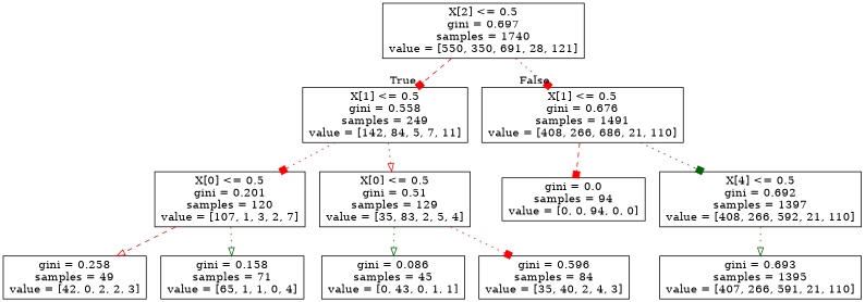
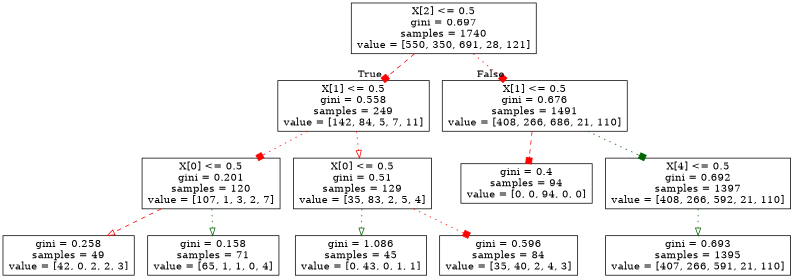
  digraph {
    node [shape=box]
    edge [arrowhead=box color=red style=dotted]
    n1 [label="X[2] <= 0.5\ngini = 0.697\nsamples = 1740\nvalue = [550, 350, 691, 28, 121]"]
    n2 [label="X[1] <= 0.5\ngini = 0.558\nsamples = 249\nvalue = [142, 84, 5, 7, 11]"]
    n3 [label="X[1] <= 0.5\ngini = 0.676\nsamples = 1491\nvalue = [408, 266, 686, 21, 110]"]
    n4 [label="X[0] <= 0.5\ngini = 0.201\nsamples = 120\nvalue = [107, 1, 3, 2, 7]"]
    n5 [label="X[0] <= 0.5\ngini = 0.51\nsamples = 129\nvalue = [35, 83, 2, 5, 4]"]
-   n6 [label="gini = 0.0\nsamples = 94\nvalue = [0, 0, 94, 0, 0]"]
+   n6 [label="gini = 0.4\nsamples = 94\nvalue = [0, 0, 94, 0, 0]"]
    n7 [label="X[4] <= 0.5\ngini = 0.692\nsamples = 1397\nvalue = [408, 266, 592, 21, 110]"]
    n8 [label="gini = 0.258\nsamples = 49\nvalue = [42, 0, 2, 2, 3]"]
    n9 [label="gini = 0.158\nsamples = 71\nvalue = [65, 1, 1, 0, 4]"]
-   n10 [label="gini = 0.086\nsamples = 45\nvalue = [0, 43, 0, 1, 1]"]
+   n10 [label="gini = 1.086\nsamples = 45\nvalue = [0, 43, 0, 1, 1]"]
    n11 [label="gini = 0.596\nsamples = 84\nvalue = [35, 40, 2, 4, 3]"]
    n12 [label="gini = 0.693\nsamples = 1395\nvalue = [407, 266, 591, 21, 110]"]
    n1 -> n2 [headlabel=True labelangle=45 labeldistance=2.5 style=dashed]
    n1 -> n3 [headlabel=False labelangle=-45 labeldistance=2.5]
    n2 -> n4
    n2 -> n5 [arrowhead=onormal]
    n3 -> n6 [style=dashed]
    n3 -> n7 [color=darkgreen]
    n4 -> n8 [arrowhead=onormal style=dashed]
    n4 -> n9 [arrowhead=onormal color=darkgreen]
    n5 -> n10 [arrowhead=onormal color=darkgreen]
    n5 -> n11
    n7 -> n12 [arrowhead=onormal color=darkgreen]
  }
